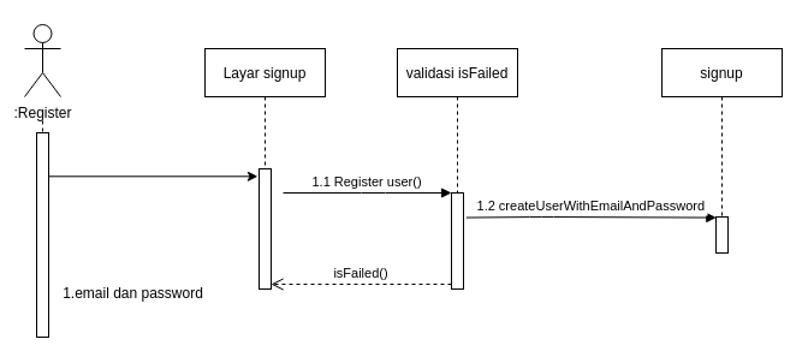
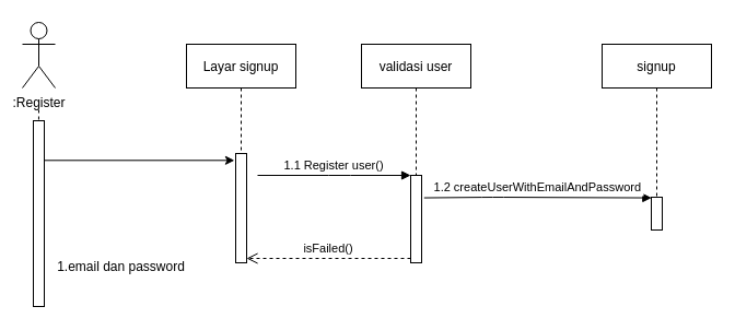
  <mxCell id="0" />
  <mxCell id="1" parent="0" />
  <mxCell id="2" value="Layar signup" style="shape=umlLifeline;perimeter=lifelinePerimeter;container=1;collapsible=0;recursiveResize=0;rounded=0;shadow=0;strokeWidth=1;" parent="1" vertex="1"><mxGeometry x="170" y="40" width="100" height="200" as="geometry" /></mxCell>
  <mxCell id="3" value="" style="points=[];perimeter=orthogonalPerimeter;rounded=0;shadow=0;strokeWidth=1;" parent="2" vertex="1"><mxGeometry x="45" y="100" width="10" height="100" as="geometry" /></mxCell>
- <mxCell id="4" value="validasi isFailed" style="shape=umlLifeline;perimeter=lifelinePerimeter;container=1;collapsible=0;recursiveResize=0;rounded=0;shadow=0;strokeWidth=1;" parent="1" vertex="1"><mxGeometry x="330" y="40" width="100" height="200" as="geometry" /></mxCell>
+ <mxCell id="4" value="validasi user" style="shape=umlLifeline;perimeter=lifelinePerimeter;container=1;collapsible=0;recursiveResize=0;rounded=0;shadow=0;strokeWidth=1;" parent="1" vertex="1"><mxGeometry x="330" y="40" width="100" height="200" as="geometry" /></mxCell>
  <mxCell id="5" value="" style="points=[];perimeter=orthogonalPerimeter;rounded=0;shadow=0;strokeWidth=1;" parent="4" vertex="1"><mxGeometry x="45" y="120" width="10" height="80" as="geometry" /></mxCell>
  <mxCell id="6" value="1.1 Register user()" style="verticalAlign=bottom;endArrow=block;entryX=0;entryY=0;shadow=0;strokeWidth=1;" parent="4" edge="1"><mxGeometry relative="1" as="geometry"><mxPoint x="-95" y="120" as="sourcePoint" /><mxPoint x="45" y="120.0" as="targetPoint" /><Array as="points"><mxPoint x="-20" y="120" /></Array></mxGeometry></mxCell>
  <mxCell id="7" value="isFailed()" style="verticalAlign=bottom;endArrow=open;dashed=1;endSize=8;exitX=0;exitY=0.95;shadow=0;strokeWidth=1;" parent="1" source="5" target="3" edge="1"><mxGeometry relative="1" as="geometry"><mxPoint x="225" y="196" as="targetPoint" /></mxGeometry></mxCell>
  <mxCell id="8" value=":Register" style="shape=umlActor;verticalLabelPosition=bottom;verticalAlign=top;html=1;outlineConnect=0;" parent="1" vertex="1"><mxGeometry x="20" y="20" width="30" height="60" as="geometry" /></mxCell>
  <mxCell id="9" value="" style="endArrow=none;dashed=1;html=1;rounded=0;entryX=0.4;entryY=1.002;entryDx=0;entryDy=0;entryPerimeter=0;" parent="1" target="12" edge="1"><mxGeometry width="50" height="50" relative="1" as="geometry"><mxPoint x="35" y="100" as="sourcePoint" /><mxPoint x="35" y="363.556" as="targetPoint" /></mxGeometry></mxCell>
  <mxCell id="10" value="" style="endArrow=classic;html=1;rounded=0;entryX=-0.111;entryY=0.063;entryDx=0;entryDy=0;entryPerimeter=0;" parent="1" source="12" target="3" edge="1"><mxGeometry width="50" height="50" relative="1" as="geometry"><mxPoint x="40" y="122" as="sourcePoint" /><mxPoint x="280" y="170" as="targetPoint" /></mxGeometry></mxCell>
  <mxCell id="11" value="&lt;span style=&quot;font-weight: normal&quot;&gt;&lt;font style=&quot;font-size: 12px&quot;&gt;1.email dan password&lt;/font&gt;&lt;/span&gt;" style="text;strokeColor=none;fillColor=none;html=1;fontSize=24;fontStyle=1;verticalAlign=middle;align=center;" parent="1" vertex="1"><mxGeometry x="60" y="220" width="100" height="40" as="geometry" /></mxCell>
  <mxCell id="12" value="" style="points=[];perimeter=orthogonalPerimeter;rounded=0;shadow=0;strokeWidth=1;" parent="1" vertex="1"><mxGeometry x="30" y="110" width="10" height="170" as="geometry" /></mxCell>
  <mxCell id="13" value="1.2 createUserWithEmailAndPassword" style="verticalAlign=bottom;endArrow=block;entryX=0.029;entryY=0.019;shadow=0;strokeWidth=1;entryDx=0;entryDy=0;entryPerimeter=0;exitX=1.229;exitY=0.257;exitDx=0;exitDy=0;exitPerimeter=0;" parent="1" edge="1" target="15" source="5"><mxGeometry relative="1" as="geometry"><mxPoint x="400" y="180" as="sourcePoint" /><mxPoint x="515" y="180" as="targetPoint" /><Array as="points"><mxPoint x="450" y="180" /></Array></mxGeometry></mxCell>
  <mxCell id="14" value="signup" style="shape=umlLifeline;perimeter=lifelinePerimeter;container=1;collapsible=0;recursiveResize=0;rounded=0;shadow=0;strokeWidth=1;" parent="1" vertex="1"><mxGeometry x="550" y="40" width="100" height="170" as="geometry" /></mxCell>
  <mxCell id="15" value="" style="points=[];perimeter=orthogonalPerimeter;rounded=0;shadow=0;strokeWidth=1;" parent="14" vertex="1"><mxGeometry x="45" y="140" width="10" height="30" as="geometry" /></mxCell>
